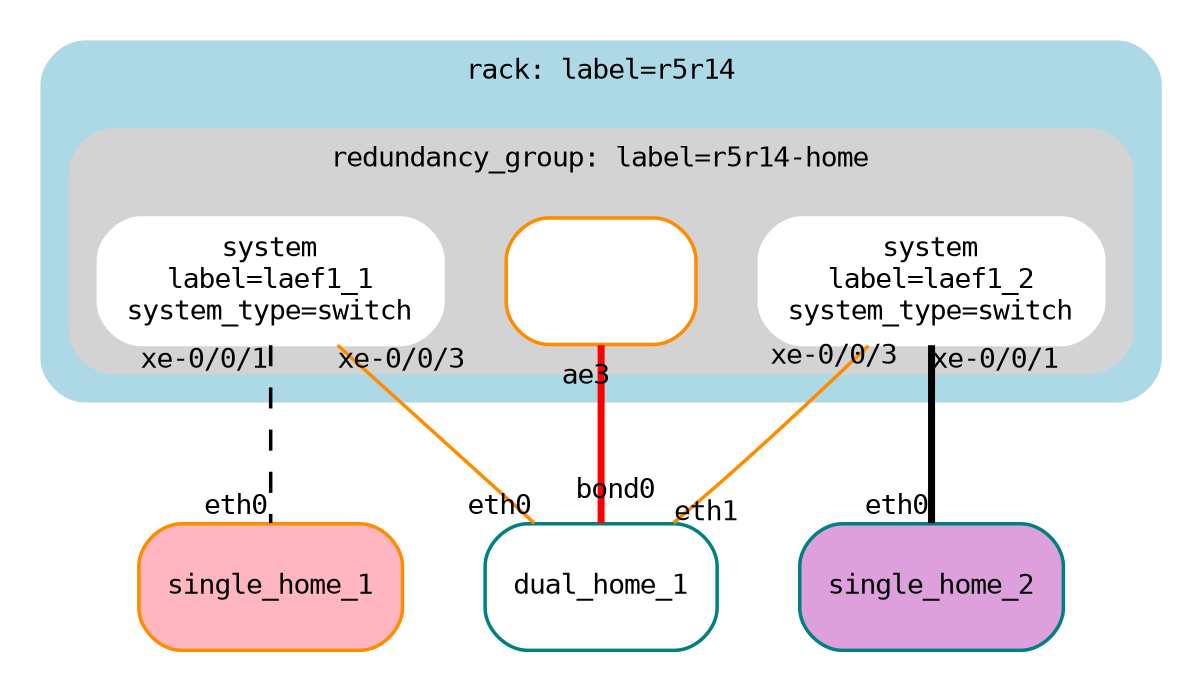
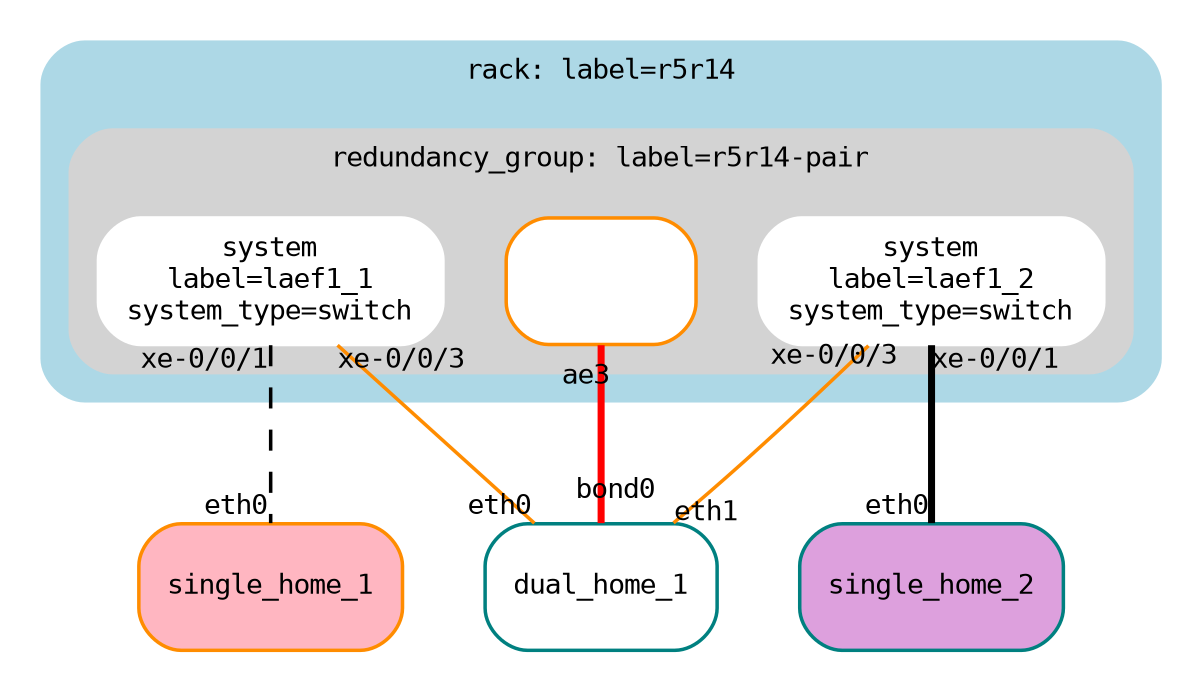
  digraph {
    compound=true
    fontname=Monospace
    node [color=white fontname=Monospace fontsize=8 shape=box style="filled,rounded"]
    edge [dir=none fontname=Monospace fontsize=8 headlabel=eth0 taillabel="xe-0/0/1" color=black style=solid]
    n1 [label=<system<br />label=laef1_1<br/>system_type=switch>]
    n2 [color=darkorange label=" " fillcolor=white]
    n3 [label=<system<br />label=laef1_2<br/>system_type=switch>]
    single_home_1 [style="rounded,filled" fillcolor=lightpink color=darkorange]
    dual_home_1 [style="rounded,filled" fillcolor=white color=teal]
    single_home_2 [style="rounded,filled" fillcolor=plum color=teal]
    subgraph cluster_1 {
      color=lightblue
      fontsize=8
      label="rack: label=r5r14"
      style="filled,rounded"
      subgraph cluster_2 {
        color=lightgrey
        fontsize=8
-       label="redundancy_group: label=r5r14-home"
+       label="redundancy_group: label=r5r14-pair"
        style="filled,rounded"
        n1
        n2
        n3
      }
    }
    n1 -> single_home_1 [style=dashed]
    n1 -> dual_home_1 [taillabel="xe-0/0/3" color=darkorange]
    n2 -> dual_home_1 [headlabel=bond0 label="        " labeldistance=1.0 taillabel=ae3 color=red style=bold]
    n3 -> dual_home_1 [headlabel=eth1 labeldistance=1.0 taillabel="xe-0/0/3" color=darkorange]
    n3 -> single_home_2 [style=bold]
  }
